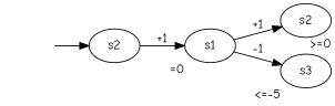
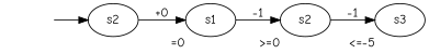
  digraph {
    fontname="Comic Neue"
    rankdir=LR
    node [fontname="Comic Neue"]
    edge [fontname="Comic Neue"]
    s1 [xlabel="=0"]
    s2 [xlabel=">=0"]
    s3 [xlabel="<=-5"]
    si [style=invis]
    n5 [label=s2]
-   s1 -> s2 [label="+1"]
-   s1 -> s3 [label=-1]
+   s1 -> s2 [label=-1]
+   s2 -> s3 [label=-1]
    si -> n5
-   n5 -> s1 [label="+1"]
+   n5 -> s1 [label="+0"]
  }
